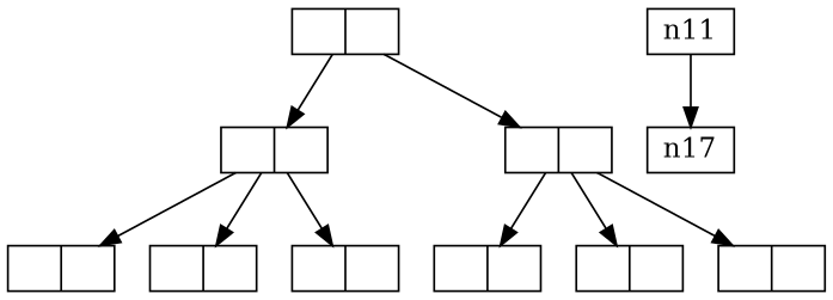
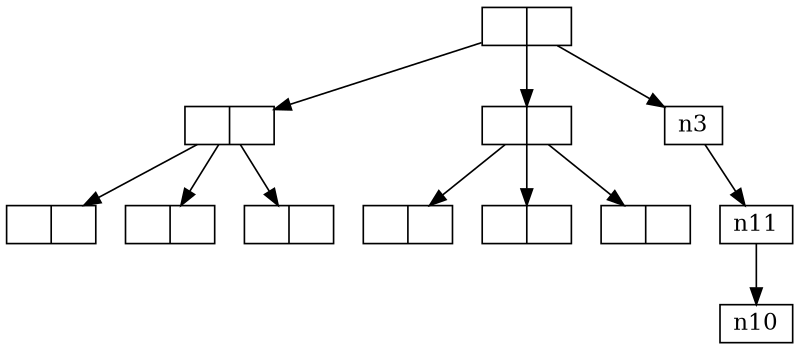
  digraph {
    ordering=out
    node [shape=record]
    n0 [height=.1 label=" | "]
    n1 [height=.1 label=" | "]
    n2 [height=.1 label=" | "]
+   n3 [height=.1 width=.4]
    n4 [height=.1 label=" | "]
    n5 [height=.1 label=" | "]
    n6 [height=.1 label=" | "]
    n7 [height=.1 label=" | "]
    n8 [height=.1 label=" | "]
    n9 [height=.1 label=" | "]
    n11 [height=.1 width=.4]
-   n10 [height=.1 width=.4 label=n17]
+   n10 [height=.1 width=.4]
    n0 -> n1
    n0 -> n2
+   n0 -> n3
    n1 -> n4
    n1 -> n5
    n1 -> n6
    n2 -> n7
    n2 -> n8
    n2 -> n9
+   n3 -> n11
    n11 -> n10
  }
